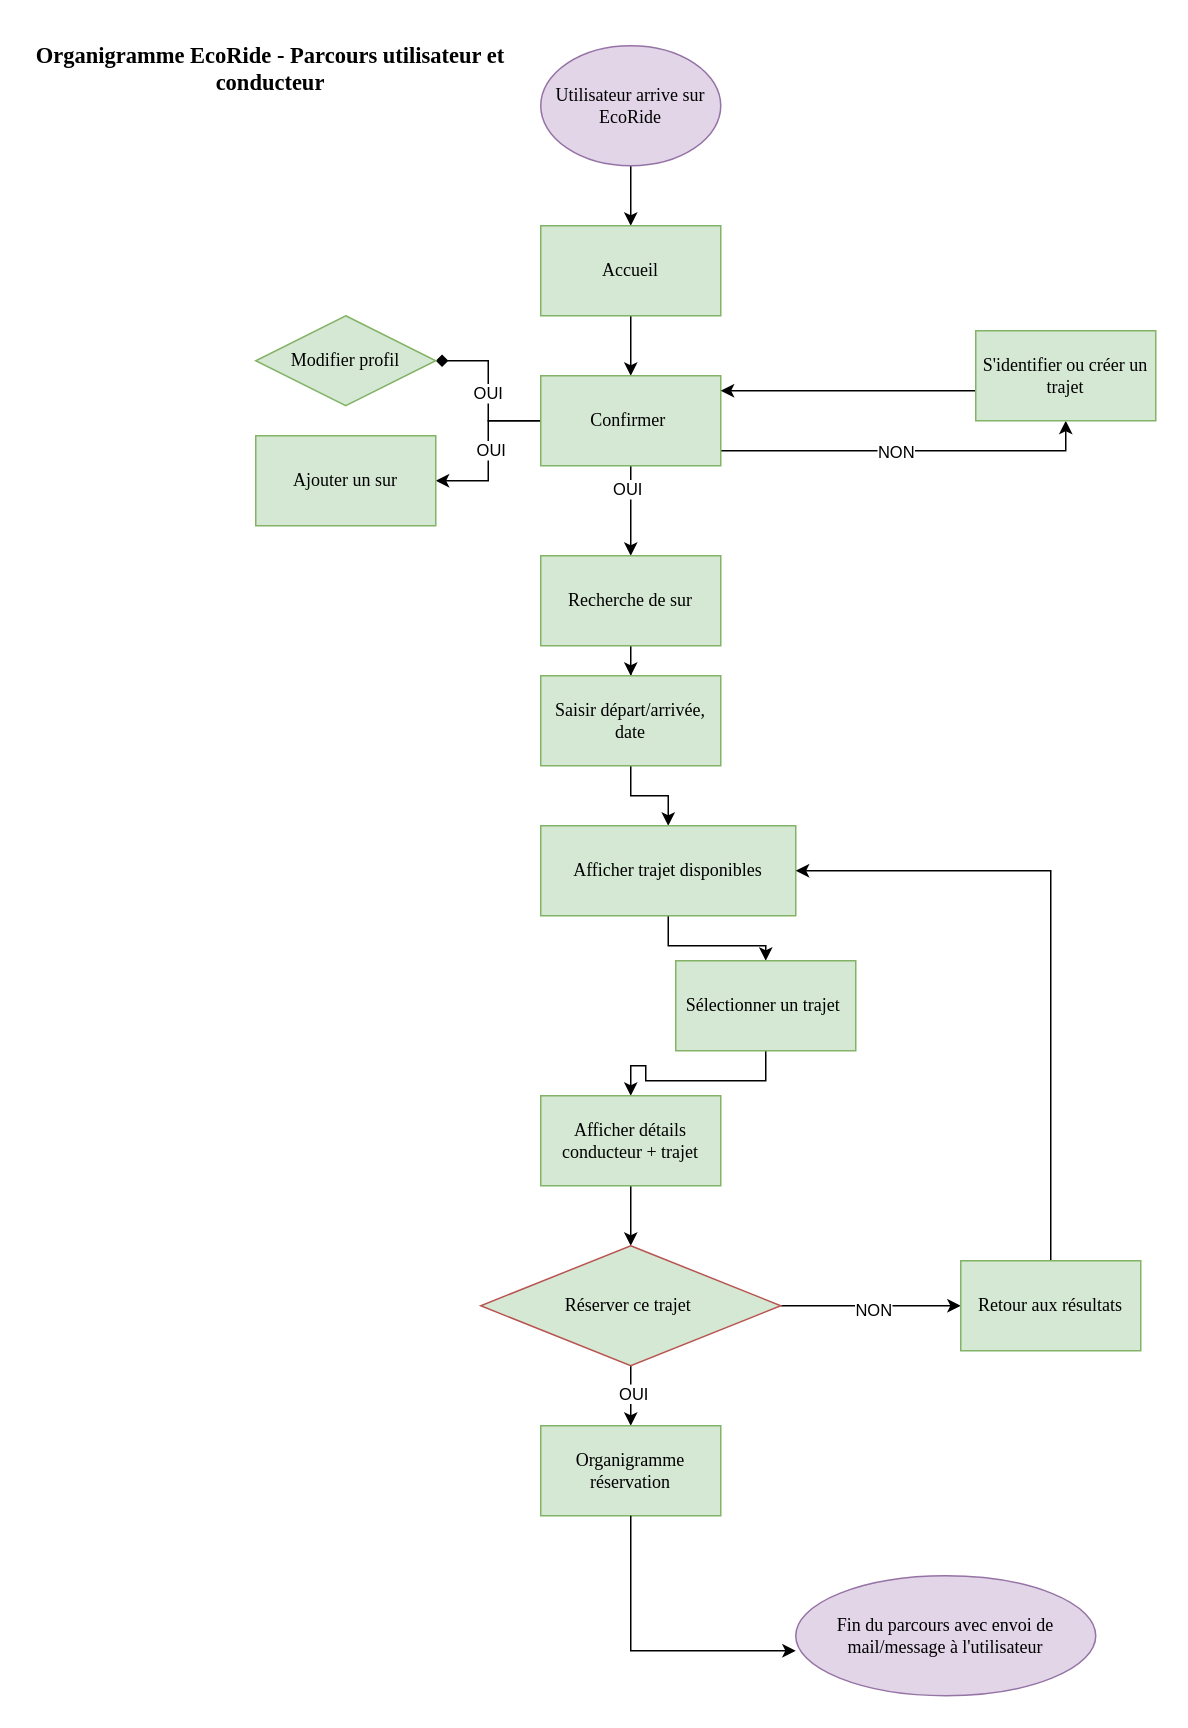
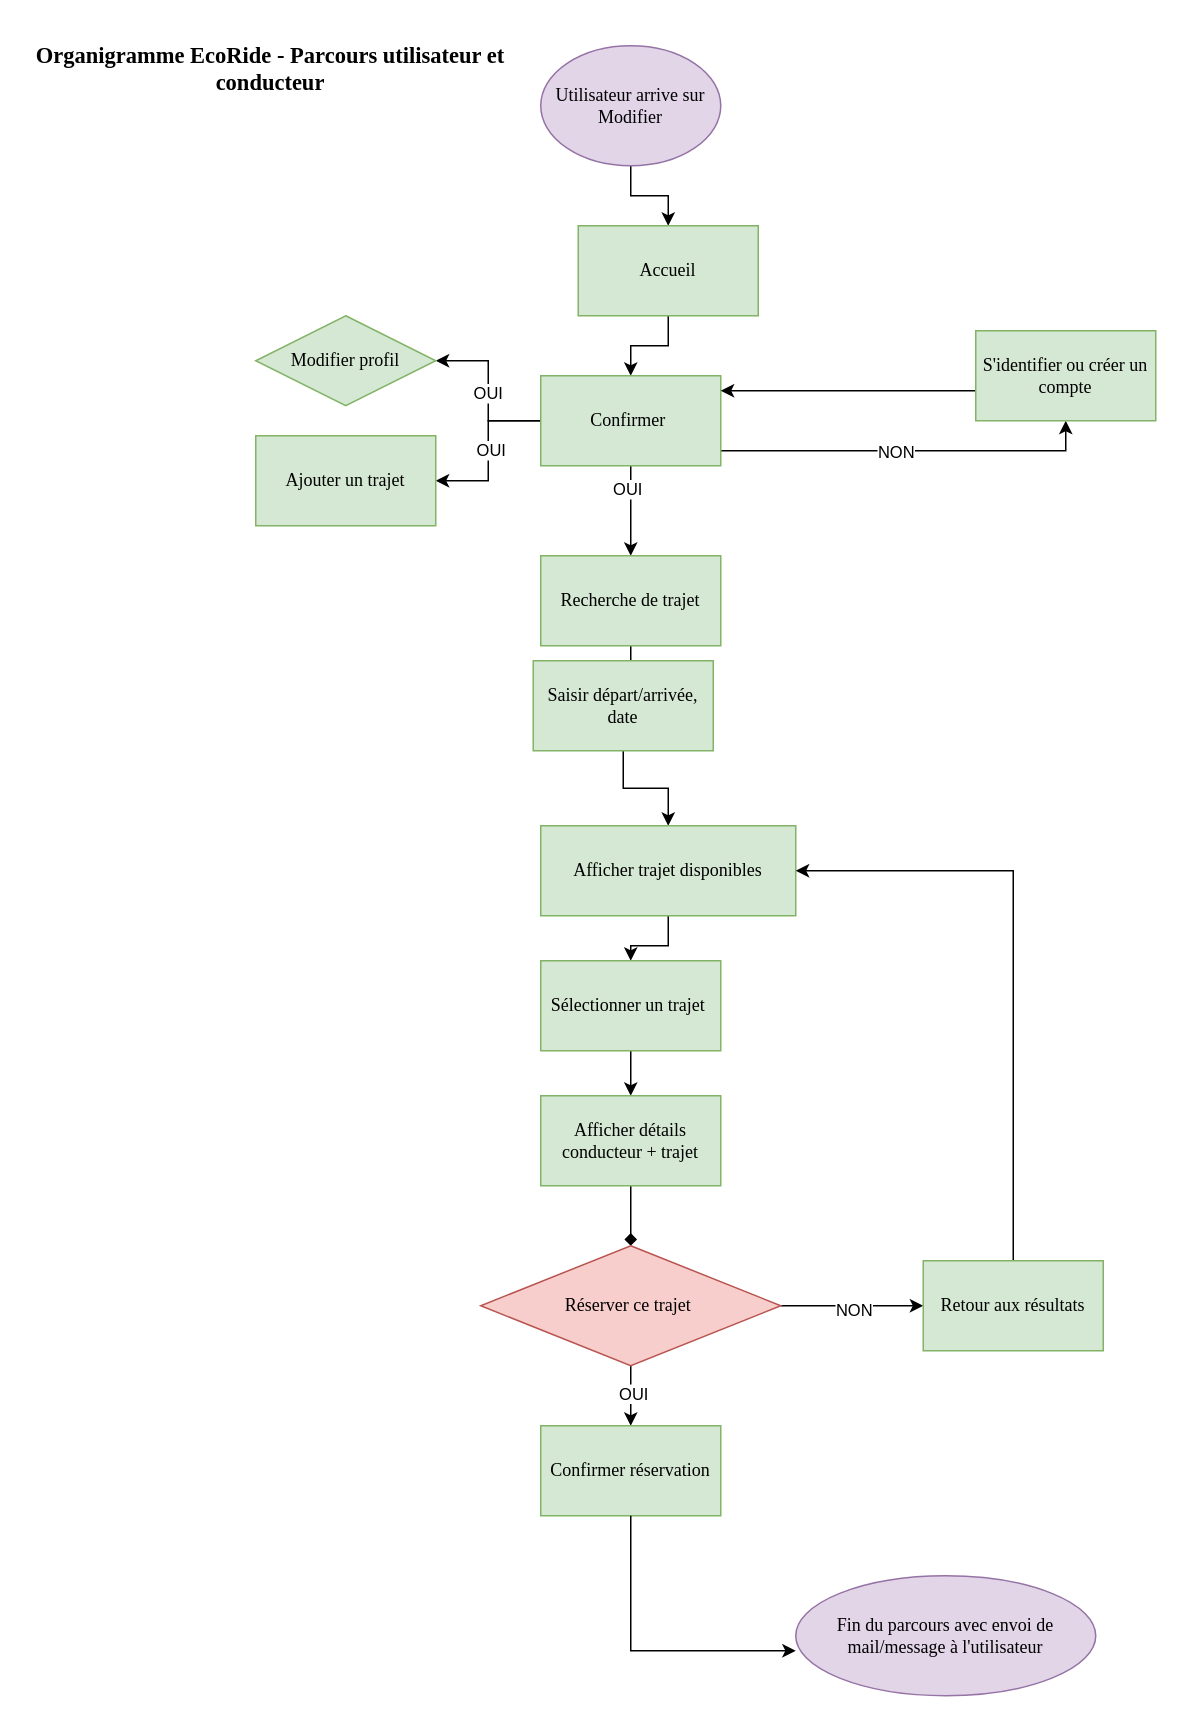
  <mxCell id="0" />
  <mxCell id="1" parent="0" />
  <mxCell id="2" value="" style="edgeStyle=orthogonalEdgeStyle;rounded=0;orthogonalLoop=1;jettySize=auto;html=1;" parent="1" source="3" target="5" edge="1"><mxGeometry relative="1" as="geometry" /></mxCell>
- <mxCell id="3" value="&lt;font dir=&quot;auto&quot; style=&quot;vertical-align: inherit;&quot;&gt;&lt;font dir=&quot;auto&quot; style=&quot;vertical-align: inherit;&quot;&gt;Utilisateur arrive sur EcoRide&lt;/font&gt;&lt;/font&gt;" style="ellipse;whiteSpace=wrap;html=1;fillColor=#e1d5e7;strokeColor=#9673a6;fontFamily=Verdana;" parent="1" vertex="1"><mxGeometry x="360" y="30" width="120" height="80" as="geometry" /></mxCell>
+ <mxCell id="3" value="&lt;font dir=&quot;auto&quot; style=&quot;vertical-align: inherit;&quot;&gt;&lt;font dir=&quot;auto&quot; style=&quot;vertical-align: inherit;&quot;&gt;Utilisateur arrive sur Modifier&lt;/font&gt;&lt;/font&gt;" style="ellipse;whiteSpace=wrap;html=1;fillColor=#e1d5e7;strokeColor=#9673a6;fontFamily=Verdana;" parent="1" vertex="1"><mxGeometry x="360" y="30" width="120" height="80" as="geometry" /></mxCell>
  <mxCell id="4" value="" style="edgeStyle=orthogonalEdgeStyle;rounded=0;orthogonalLoop=1;jettySize=auto;html=1;" parent="1" source="5" target="14" edge="1"><mxGeometry relative="1" as="geometry" /></mxCell>
- <mxCell id="5" value="&lt;font dir=&quot;auto&quot; style=&quot;vertical-align: inherit;&quot;&gt;&lt;font dir=&quot;auto&quot; style=&quot;vertical-align: inherit;&quot;&gt;Accueil&lt;/font&gt;&lt;/font&gt;" style="rounded=0;whiteSpace=wrap;html=1;fillColor=#d5e8d4;strokeColor=#82b366;fontFamily=Comic Sans MS;" parent="1" vertex="1"><mxGeometry x="360" y="150" width="120" height="60" as="geometry" /></mxCell>
+ <mxCell id="5" value="&lt;font dir=&quot;auto&quot; style=&quot;vertical-align: inherit;&quot;&gt;&lt;font dir=&quot;auto&quot; style=&quot;vertical-align: inherit;&quot;&gt;Accueil&lt;/font&gt;&lt;/font&gt;" style="rounded=0;whiteSpace=wrap;html=1;fillColor=#d5e8d4;strokeColor=#82b366;fontFamily=Comic Sans MS;" parent="1" vertex="1"><mxGeometry x="385" y="150" width="120" height="60" as="geometry" /></mxCell>
  <mxCell id="6" value="" style="edgeStyle=orthogonalEdgeStyle;rounded=0;orthogonalLoop=1;jettySize=auto;html=1;" parent="1" source="14" edge="1"><mxGeometry relative="1" as="geometry"><mxPoint x="420" y="370" as="targetPoint" /></mxGeometry></mxCell>
  <mxCell id="7" value="&lt;font style=&quot;vertical-align: inherit;&quot; dir=&quot;auto&quot;&gt;&lt;font style=&quot;vertical-align: inherit;&quot; dir=&quot;auto&quot;&gt;OUI&lt;/font&gt;&lt;/font&gt;" style="edgeLabel;html=1;align=center;verticalAlign=middle;resizable=0;points=[];" parent="6" vertex="1" connectable="0"><mxGeometry x="-0.492" y="-3" relative="1" as="geometry"><mxPoint as="offset" /></mxGeometry></mxCell>
  <mxCell id="8" value="" style="edgeStyle=orthogonalEdgeStyle;rounded=0;orthogonalLoop=1;jettySize=auto;html=1;" parent="1" source="14" target="16" edge="1"><mxGeometry relative="1" as="geometry"><Array as="points"><mxPoint x="710" y="300" /></Array></mxGeometry></mxCell>
  <mxCell id="9" value="&lt;font style=&quot;vertical-align: inherit;&quot; dir=&quot;auto&quot;&gt;&lt;font style=&quot;vertical-align: inherit;&quot; dir=&quot;auto&quot;&gt;NON&lt;/font&gt;&lt;/font&gt;" style="edgeLabel;html=1;align=center;verticalAlign=middle;resizable=0;points=[];" parent="8" vertex="1" connectable="0"><mxGeometry x="-0.075" relative="1" as="geometry"><mxPoint as="offset" /></mxGeometry></mxCell>
- <mxCell id="10" value="" style="edgeStyle=orthogonalEdgeStyle;rounded=0;orthogonalLoop=1;jettySize=auto;html=1;endArrow=diamond;" parent="1" source="14" target="37" edge="1"><mxGeometry relative="1" as="geometry"><Array as="points"><mxPoint x="325" y="280" /><mxPoint x="325" y="240" /></Array></mxGeometry></mxCell>
+ <mxCell id="10" value="" style="edgeStyle=orthogonalEdgeStyle;rounded=0;orthogonalLoop=1;jettySize=auto;html=1;" parent="1" source="14" target="37" edge="1"><mxGeometry relative="1" as="geometry"><Array as="points"><mxPoint x="325" y="280" /><mxPoint x="325" y="240" /></Array></mxGeometry></mxCell>
  <mxCell id="11" value="OUI" style="edgeLabel;html=1;align=center;verticalAlign=middle;resizable=0;points=[];" parent="10" vertex="1" connectable="0"><mxGeometry x="-0.025" y="1" relative="1" as="geometry"><mxPoint as="offset" /></mxGeometry></mxCell>
  <mxCell id="12" value="" style="edgeStyle=orthogonalEdgeStyle;rounded=0;orthogonalLoop=1;jettySize=auto;html=1;" parent="1" source="14" target="38" edge="1"><mxGeometry relative="1" as="geometry" /></mxCell>
  <mxCell id="13" value="OUI" style="edgeLabel;html=1;align=center;verticalAlign=middle;resizable=0;points=[];" parent="12" vertex="1" connectable="0"><mxGeometry x="-0.012" y="1" relative="1" as="geometry"><mxPoint as="offset" /></mxGeometry></mxCell>
  <mxCell id="14" value="&lt;font dir=&quot;auto&quot; style=&quot;vertical-align: inherit;&quot;&gt;&lt;font dir=&quot;auto&quot; style=&quot;vertical-align: inherit;&quot;&gt;&lt;font dir=&quot;auto&quot; style=&quot;vertical-align: inherit;&quot;&gt;&lt;font dir=&quot;auto&quot; style=&quot;vertical-align: inherit;&quot;&gt;Confirmer&amp;nbsp;&lt;/font&gt;&lt;/font&gt;&lt;/font&gt;&lt;/font&gt;" style="rounded=0;whiteSpace=wrap;html=1;fillColor=#d5e8d4;strokeColor=#82b366;fontFamily=Comic Sans MS;" parent="1" vertex="1"><mxGeometry x="360" y="250" width="120" height="60" as="geometry" /></mxCell>
  <mxCell id="15" value="" style="edgeStyle=orthogonalEdgeStyle;rounded=0;orthogonalLoop=1;jettySize=auto;html=1;" parent="1" edge="1"><mxGeometry relative="1" as="geometry"><mxPoint x="650" y="270" as="sourcePoint" /><mxPoint x="480" y="260" as="targetPoint" /><Array as="points"><mxPoint x="650" y="260" /></Array></mxGeometry></mxCell>
- <mxCell id="16" value="&lt;font dir=&quot;auto&quot; style=&quot;vertical-align: inherit;&quot;&gt;&lt;font dir=&quot;auto&quot; style=&quot;vertical-align: inherit;&quot;&gt;&lt;font dir=&quot;auto&quot; style=&quot;vertical-align: inherit;&quot;&gt;&lt;font dir=&quot;auto&quot; style=&quot;vertical-align: inherit;&quot;&gt;S'identifier ou créer un trajet&lt;/font&gt;&lt;/font&gt;&lt;/font&gt;&lt;/font&gt;" style="rounded=0;whiteSpace=wrap;html=1;fillColor=#d5e8d4;strokeColor=#82b366;fontFamily=Comic Sans MS;" parent="1" vertex="1"><mxGeometry x="650" y="220" width="120" height="60" as="geometry" /></mxCell>
+ <mxCell id="16" value="&lt;font dir=&quot;auto&quot; style=&quot;vertical-align: inherit;&quot;&gt;&lt;font dir=&quot;auto&quot; style=&quot;vertical-align: inherit;&quot;&gt;&lt;font dir=&quot;auto&quot; style=&quot;vertical-align: inherit;&quot;&gt;&lt;font dir=&quot;auto&quot; style=&quot;vertical-align: inherit;&quot;&gt;S'identifier ou créer un compte&lt;/font&gt;&lt;/font&gt;&lt;/font&gt;&lt;/font&gt;" style="rounded=0;whiteSpace=wrap;html=1;fillColor=#d5e8d4;strokeColor=#82b366;fontFamily=Comic Sans MS;" parent="1" vertex="1"><mxGeometry x="650" y="220" width="120" height="60" as="geometry" /></mxCell>
  <mxCell id="17" value="" style="edgeStyle=orthogonalEdgeStyle;rounded=0;orthogonalLoop=1;jettySize=auto;html=1;" parent="1" source="18" target="20" edge="1"><mxGeometry relative="1" as="geometry" /></mxCell>
- <mxCell id="18" value="&lt;font dir=&quot;auto&quot; style=&quot;vertical-align: inherit;&quot;&gt;&lt;font dir=&quot;auto&quot; style=&quot;vertical-align: inherit;&quot;&gt;Recherche de sur&lt;/font&gt;&lt;/font&gt;" style="rounded=0;whiteSpace=wrap;html=1;fillColor=#d5e8d4;strokeColor=#82b366;fontFamily=Comic Sans MS;" parent="1" vertex="1"><mxGeometry x="360" y="370" width="120" height="60" as="geometry" /></mxCell>
+ <mxCell id="18" value="&lt;font dir=&quot;auto&quot; style=&quot;vertical-align: inherit;&quot;&gt;&lt;font dir=&quot;auto&quot; style=&quot;vertical-align: inherit;&quot;&gt;Recherche de trajet&lt;/font&gt;&lt;/font&gt;" style="rounded=0;whiteSpace=wrap;html=1;fillColor=#d5e8d4;strokeColor=#82b366;fontFamily=Comic Sans MS;" parent="1" vertex="1"><mxGeometry x="360" y="370" width="120" height="60" as="geometry" /></mxCell>
  <mxCell id="19" value="" style="edgeStyle=orthogonalEdgeStyle;rounded=0;orthogonalLoop=1;jettySize=auto;html=1;" parent="1" source="20" target="22" edge="1"><mxGeometry relative="1" as="geometry" /></mxCell>
- <mxCell id="20" value="&lt;font dir=&quot;auto&quot; style=&quot;vertical-align: inherit;&quot;&gt;&lt;font dir=&quot;auto&quot; style=&quot;vertical-align: inherit;&quot;&gt;&lt;font dir=&quot;auto&quot; style=&quot;vertical-align: inherit;&quot;&gt;&lt;font dir=&quot;auto&quot; style=&quot;vertical-align: inherit;&quot;&gt;Saisir départ/arrivée, date&lt;/font&gt;&lt;/font&gt;&lt;/font&gt;&lt;/font&gt;" style="rounded=0;whiteSpace=wrap;html=1;fillColor=#d5e8d4;strokeColor=#82b366;fontFamily=Comic Sans MS;" parent="1" vertex="1"><mxGeometry x="360" y="450" width="120" height="60" as="geometry" /></mxCell>
+ <mxCell id="20" value="&lt;font dir=&quot;auto&quot; style=&quot;vertical-align: inherit;&quot;&gt;&lt;font dir=&quot;auto&quot; style=&quot;vertical-align: inherit;&quot;&gt;&lt;font dir=&quot;auto&quot; style=&quot;vertical-align: inherit;&quot;&gt;&lt;font dir=&quot;auto&quot; style=&quot;vertical-align: inherit;&quot;&gt;Saisir départ/arrivée, date&lt;/font&gt;&lt;/font&gt;&lt;/font&gt;&lt;/font&gt;" style="rounded=0;whiteSpace=wrap;html=1;fillColor=#d5e8d4;strokeColor=#82b366;fontFamily=Comic Sans MS;" parent="1" vertex="1"><mxGeometry x="355" y="440" width="120" height="60" as="geometry" /></mxCell>
  <mxCell id="21" value="" style="edgeStyle=orthogonalEdgeStyle;rounded=0;orthogonalLoop=1;jettySize=auto;html=1;" parent="1" source="22" target="24" edge="1"><mxGeometry relative="1" as="geometry" /></mxCell>
  <mxCell id="22" value="Afficher trajet disponibles" style="rounded=0;whiteSpace=wrap;html=1;fillColor=#d5e8d4;strokeColor=#82b366;fontFamily=Comic Sans MS;" parent="1" vertex="1"><mxGeometry x="360" y="550" width="170" height="60" as="geometry" /></mxCell>
  <mxCell id="23" value="" style="edgeStyle=orthogonalEdgeStyle;rounded=0;orthogonalLoop=1;jettySize=auto;html=1;" parent="1" source="24" target="26" edge="1"><mxGeometry relative="1" as="geometry" /></mxCell>
- <mxCell id="24" value="Sélectionner un trajet&amp;nbsp;" style="rounded=0;whiteSpace=wrap;html=1;fillColor=#d5e8d4;strokeColor=#82b366;fontFamily=Comic Sans MS;" parent="1" vertex="1"><mxGeometry x="450" y="640" width="120" height="60" as="geometry" /></mxCell>
- <mxCell id="25" value="" style="edgeStyle=orthogonalEdgeStyle;rounded=0;orthogonalLoop=1;jettySize=auto;html=1;" parent="1" source="26" target="31" edge="1"><mxGeometry relative="1" as="geometry" /></mxCell>
+ <mxCell id="24" value="Sélectionner un trajet&amp;nbsp;" style="rounded=0;whiteSpace=wrap;html=1;fillColor=#d5e8d4;strokeColor=#82b366;fontFamily=Comic Sans MS;" parent="1" vertex="1"><mxGeometry x="360" y="640" width="120" height="60" as="geometry" /></mxCell>
+ <mxCell id="25" value="" style="edgeStyle=orthogonalEdgeStyle;rounded=0;orthogonalLoop=1;jettySize=auto;html=1;endArrow=diamond;" parent="1" source="26" target="31" edge="1"><mxGeometry relative="1" as="geometry" /></mxCell>
  <mxCell id="26" value="Afficher détails conducteur + trajet" style="rounded=0;whiteSpace=wrap;html=1;fillColor=#d5e8d4;strokeColor=#82b366;fontFamily=Comic Sans MS;" parent="1" vertex="1"><mxGeometry x="360" y="730" width="120" height="60" as="geometry" /></mxCell>
  <mxCell id="27" value="" style="edgeStyle=orthogonalEdgeStyle;rounded=0;orthogonalLoop=1;jettySize=auto;html=1;" parent="1" source="31" target="33" edge="1"><mxGeometry relative="1" as="geometry" /></mxCell>
  <mxCell id="28" value="NON" style="edgeLabel;html=1;align=center;verticalAlign=middle;resizable=0;points=[];" parent="27" vertex="1" connectable="0"><mxGeometry x="0.017" y="-2" relative="1" as="geometry"><mxPoint as="offset" /></mxGeometry></mxCell>
  <mxCell id="29" value="" style="edgeStyle=orthogonalEdgeStyle;rounded=0;orthogonalLoop=1;jettySize=auto;html=1;" parent="1" source="31" target="34" edge="1"><mxGeometry relative="1" as="geometry" /></mxCell>
  <mxCell id="30" value="OUI" style="edgeLabel;html=1;align=center;verticalAlign=middle;resizable=0;points=[];" parent="29" vertex="1" connectable="0"><mxGeometry x="-0.1" y="1" relative="1" as="geometry"><mxPoint as="offset" /></mxGeometry></mxCell>
- <mxCell id="31" value="Réserver ce trajet&amp;nbsp;" style="rhombus;whiteSpace=wrap;html=1;fillColor=#d5e8d4;strokeColor=#b85450;fontFamily=Tahoma;" parent="1" vertex="1"><mxGeometry x="320" y="830" width="200" height="80" as="geometry" /></mxCell>
+ <mxCell id="31" value="Réserver ce trajet&amp;nbsp;" style="rhombus;whiteSpace=wrap;html=1;fillColor=#f8cecc;strokeColor=#b85450;fontFamily=Tahoma;" parent="1" vertex="1"><mxGeometry x="320" y="830" width="200" height="80" as="geometry" /></mxCell>
  <mxCell id="32" style="edgeStyle=orthogonalEdgeStyle;rounded=0;orthogonalLoop=1;jettySize=auto;html=1;exitX=0.5;exitY=0;exitDx=0;exitDy=0;entryX=1;entryY=0.5;entryDx=0;entryDy=0;" parent="1" source="33" target="22" edge="1"><mxGeometry relative="1" as="geometry" /></mxCell>
- <mxCell id="33" value="Retour aux résultats" style="whiteSpace=wrap;html=1;fillColor=#d5e8d4;strokeColor=#82b366;fontFamily=Comic Sans MS;" parent="1" vertex="1"><mxGeometry x="640" y="840" width="120" height="60" as="geometry" /></mxCell>
- <mxCell id="34" value="Organigramme réservation" style="rounded=0;whiteSpace=wrap;html=1;fillColor=#d5e8d4;strokeColor=#82b366;fontFamily=Comic Sans MS;" parent="1" vertex="1"><mxGeometry x="360" y="950" width="120" height="60" as="geometry" /></mxCell>
+ <mxCell id="33" value="Retour aux résultats" style="whiteSpace=wrap;html=1;fillColor=#d5e8d4;strokeColor=#82b366;fontFamily=Comic Sans MS;" parent="1" vertex="1"><mxGeometry x="615" y="840" width="120" height="60" as="geometry" /></mxCell>
+ <mxCell id="34" value="Confirmer réservation" style="rounded=0;whiteSpace=wrap;html=1;fillColor=#d5e8d4;strokeColor=#82b366;fontFamily=Comic Sans MS;" parent="1" vertex="1"><mxGeometry x="360" y="950" width="120" height="60" as="geometry" /></mxCell>
  <mxCell id="35" value="Fin du parcours avec envoi de mail/message à l'utilisateur" style="ellipse;whiteSpace=wrap;html=1;fillColor=#e1d5e7;strokeColor=#9673a6;fontFamily=Verdana;" parent="1" vertex="1"><mxGeometry x="530" y="1050" width="200" height="80" as="geometry" /></mxCell>
  <mxCell id="36" style="edgeStyle=orthogonalEdgeStyle;rounded=0;orthogonalLoop=1;jettySize=auto;html=1;entryX=0;entryY=0.625;entryDx=0;entryDy=0;entryPerimeter=0;" parent="1" source="34" target="35" edge="1"><mxGeometry relative="1" as="geometry"><Array as="points"><mxPoint x="420" y="1100" /></Array></mxGeometry></mxCell>
  <mxCell id="37" value="&lt;font dir=&quot;auto&quot; style=&quot;vertical-align: inherit;&quot;&gt;&lt;font dir=&quot;auto&quot; style=&quot;vertical-align: inherit;&quot;&gt;&lt;font dir=&quot;auto&quot; style=&quot;vertical-align: inherit;&quot;&gt;&lt;font dir=&quot;auto&quot; style=&quot;vertical-align: inherit;&quot;&gt;Modifier profil&lt;/font&gt;&lt;/font&gt;&lt;/font&gt;&lt;/font&gt;" style="rhombus;whiteSpace=wrap;html=1;fillColor=#d5e8d4;strokeColor=#82b366;fontFamily=Comic Sans MS;" parent="1" vertex="1"><mxGeometry x="170" y="210" width="120" height="60" as="geometry" /></mxCell>
- <mxCell id="38" value="&lt;font dir=&quot;auto&quot; style=&quot;vertical-align: inherit;&quot;&gt;&lt;font dir=&quot;auto&quot; style=&quot;vertical-align: inherit;&quot;&gt;&lt;font dir=&quot;auto&quot; style=&quot;vertical-align: inherit;&quot;&gt;&lt;font dir=&quot;auto&quot; style=&quot;vertical-align: inherit;&quot;&gt;Ajouter un sur&lt;/font&gt;&lt;/font&gt;&lt;/font&gt;&lt;/font&gt;" style="rounded=0;whiteSpace=wrap;html=1;fillColor=#d5e8d4;strokeColor=#82b366;fontFamily=Comic Sans MS;" parent="1" vertex="1"><mxGeometry x="170" y="290" width="120" height="60" as="geometry" /></mxCell>
+ <mxCell id="38" value="&lt;font dir=&quot;auto&quot; style=&quot;vertical-align: inherit;&quot;&gt;&lt;font dir=&quot;auto&quot; style=&quot;vertical-align: inherit;&quot;&gt;&lt;font dir=&quot;auto&quot; style=&quot;vertical-align: inherit;&quot;&gt;&lt;font dir=&quot;auto&quot; style=&quot;vertical-align: inherit;&quot;&gt;Ajouter un trajet&lt;/font&gt;&lt;/font&gt;&lt;/font&gt;&lt;/font&gt;" style="rounded=0;whiteSpace=wrap;html=1;fillColor=#d5e8d4;strokeColor=#82b366;fontFamily=Comic Sans MS;" parent="1" vertex="1"><mxGeometry x="170" y="290" width="120" height="60" as="geometry" /></mxCell>
  <mxCell id="39" value="&lt;font dir=&quot;auto&quot; style=&quot;vertical-align: inherit;&quot;&gt;&lt;font dir=&quot;auto&quot; style=&quot;vertical-align: inherit;&quot;&gt;&lt;font dir=&quot;auto&quot; style=&quot;vertical-align: inherit;&quot;&gt;&lt;font dir=&quot;auto&quot; style=&quot;vertical-align: inherit;&quot;&gt;Organigramme EcoRide - Parcours utilisateur et conducteur&lt;/font&gt;&lt;/font&gt;&lt;/font&gt;&lt;/font&gt;" style="text;html=1;align=center;verticalAlign=middle;whiteSpace=wrap;rounded=0;fontFamily=Verdana;fontSize=15;fontStyle=1" vertex="1" parent="1"><mxGeometry y="20" width="320" height="50" as="geometry" x="20" /></mxCell>
